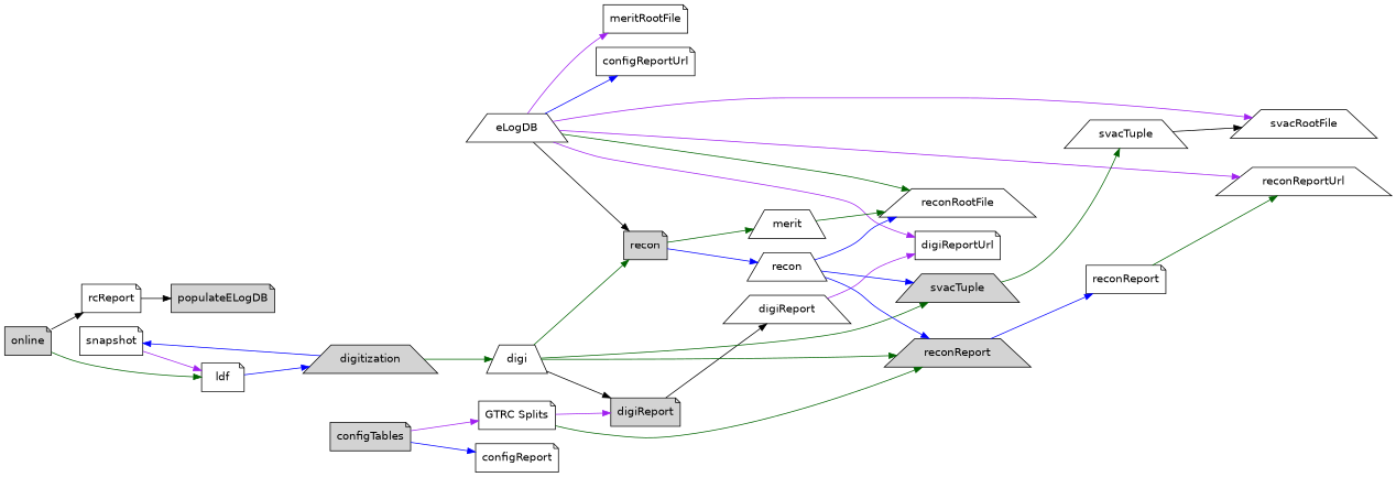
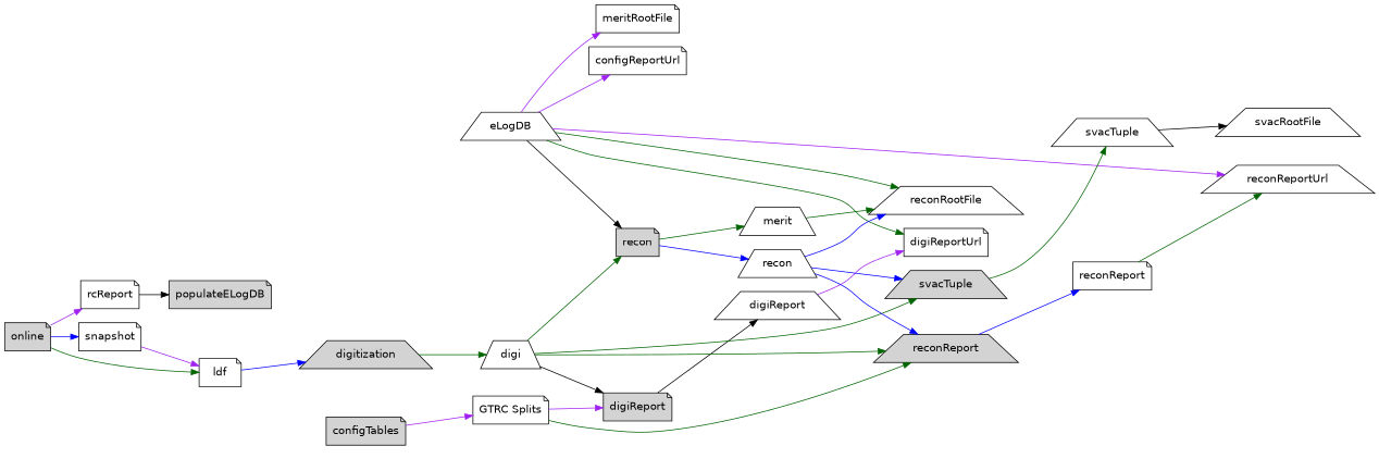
  digraph {
    fontname="DejaVu Sans"
    rankdir=LR
    node [fontname="DejaVu Sans" shape=note style=solid]
    edge [color=darkgreen fontname="DejaVu Sans"]
    n1 [label=online style=filled]
    n2 [label=rcReport]
    n3 [label=snapshot]
    n4 [label=ldf]
    n5 [label=populateELogDB style=filled]
    n6 [label=digitization shape=trapezium style=filled]
    n7 [label=eLogDB shape=trapezium]
    n8 [label=recon style=filled]
    n9 [label=configReportUrl]
    n10 [label=digiReportUrl]
    n11 [label=reconRootFile shape=trapezium]
    n12 [label=meritRootFile]
    n13 [label=reconReportUrl shape=trapezium]
    n14 [label=svacRootFile shape=trapezium]
    n15 [label=configTables style=filled]
-   n16 [label=configReport]
    n17 [label="GTRC Splits"]
    n18 [label=digiReport style=filled]
    n19 [label=reconReport shape=trapezium style=filled]
    n20 [label=digi shape=trapezium]
    n21 [label=svacTuple shape=trapezium style=filled]
    n22 [label=digiReport shape=trapezium]
    n23 [label=recon shape=trapezium]
    n24 [label=merit shape=trapezium]
    n25 [label=reconReport]
    n26 [label=svacTuple shape=trapezium]
-   n1 -> n2 [color=black]
-   n6 -> n3 [color=blue]
+   n1 -> n2 [color=purple]
+   n1 -> n3 [color=blue]
    n1 -> n4
    n2 -> n5 [color=black]
    n3 -> n4 [color=purple]
    n4 -> n6 [color=blue]
    n6 -> n20
    n7 -> n8 [color=black]
-   n7 -> n9 [color=blue]
-   n7 -> n10 [color=purple]
+   n7 -> n9 [color=purple]
+   n7 -> n10
    n7 -> n11
    n7 -> n12 [color=purple]
    n7 -> n13 [color=purple]
-   n7 -> n14 [color=purple]
    n8 -> n23 [color=blue]
    n8 -> n24
-   n15 -> n16 [color=blue]
    n15 -> n17 [color=purple]
    n17 -> n18 [color=purple]
    n17 -> n19
    n18 -> n22 [color=black]
    n19 -> n25 [color=blue]
    n20 -> n8
    n20 -> n18 [color=black]
    n20 -> n19
    n20 -> n21
    n21 -> n26
    n22 -> n10 [color=purple]
    n23 -> n11 [color=blue]
    n23 -> n19 [color=blue]
    n23 -> n21 [color=blue]
    n24 -> n11
    n25 -> n13
    n26 -> n14 [color=black]
  }
